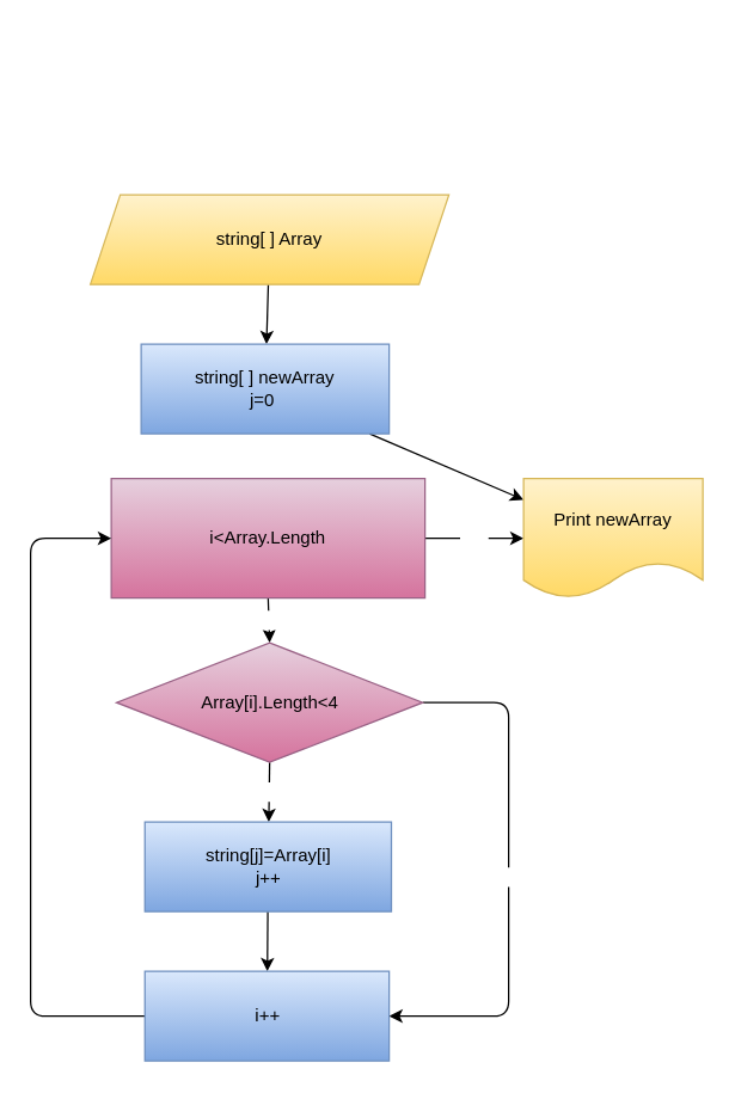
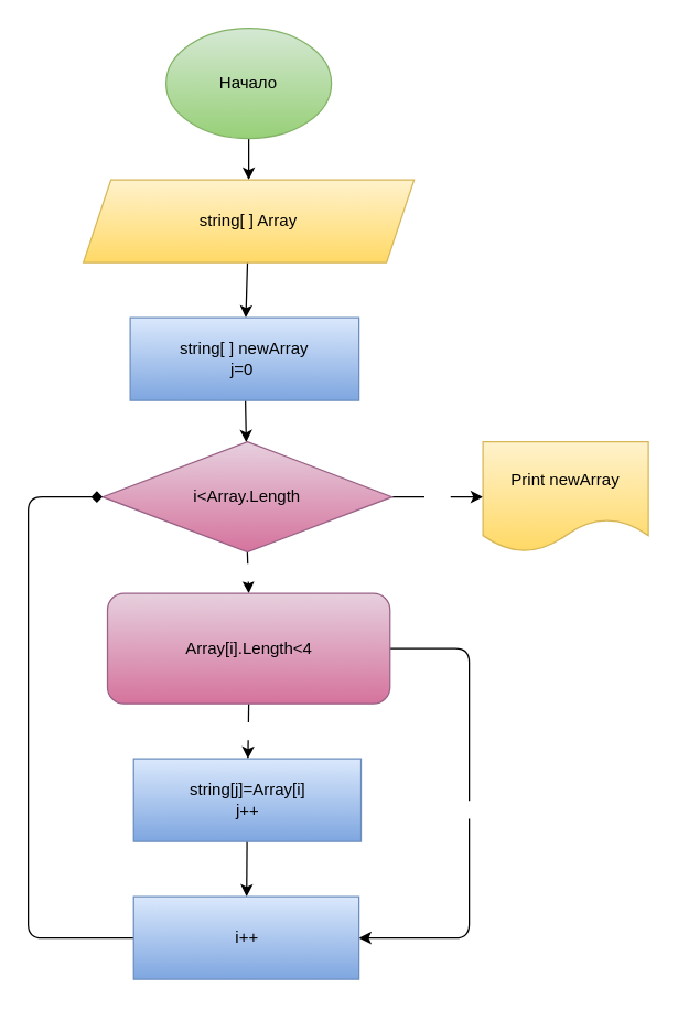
  <mxCell id="0" />
  <mxCell id="1" parent="0" />
+ <mxCell id="2" value="" style="edgeStyle=none;html=1;fontFamily=Helvetica;fontColor=#000000;" edge="1" parent="1" source="3" target="5"><mxGeometry relative="1" as="geometry" /></mxCell>
+ <mxCell id="3" value="Начало" style="ellipse;whiteSpace=wrap;html=1;fillColor=#d5e8d4;gradientColor=#97d077;strokeColor=#82b366;fontFamily=Helvetica;fontColor=#000000;" vertex="1" parent="1"><mxGeometry x="120" y="20" width="120" height="80" as="geometry" /></mxCell>
  <mxCell id="4" value="" style="edgeStyle=none;html=1;fontFamily=Helvetica;fontColor=#000000;" edge="1" parent="1" source="5" target="7"><mxGeometry relative="1" as="geometry" /></mxCell>
  <mxCell id="5" value="string[ ] Array" style="shape=parallelogram;perimeter=parallelogramPerimeter;whiteSpace=wrap;html=1;fixedSize=1;fontFamily=Helvetica;fillColor=#fff2cc;gradientColor=#ffd966;strokeColor=#d6b656;fontColor=#000000;" vertex="1" parent="1"><mxGeometry x="60" y="130" width="240" height="60" as="geometry" /></mxCell>
- <mxCell id="6" value="" style="edgeStyle=none;html=1;fontFamily=Helvetica;fontColor=#000000;" edge="1" parent="1" source="7" target="18"><mxGeometry relative="1" as="geometry" /></mxCell>
+ <mxCell id="6" value="" style="edgeStyle=none;html=1;fontFamily=Helvetica;fontColor=#000000;" edge="1" parent="1" source="7" target="10"><mxGeometry relative="1" as="geometry" /></mxCell>
  <mxCell id="7" value="&lt;font color=&quot;#000000&quot;&gt;string[ ] newArray&lt;br&gt;j=0&amp;nbsp;&lt;/font&gt;" style="rounded=0;whiteSpace=wrap;html=1;fontFamily=Helvetica;fillColor=#dae8fc;gradientColor=#7ea6e0;strokeColor=#6c8ebf;" vertex="1" parent="1"><mxGeometry x="94" y="230" width="166" height="60" as="geometry" /></mxCell>
  <mxCell id="8" value="Да" style="edgeStyle=none;html=1;exitX=0.5;exitY=1;exitDx=0;exitDy=0;entryX=0.5;entryY=0;entryDx=0;entryDy=0;fontFamily=Helvetica;fontColor=#FFFFFF;" edge="1" parent="1" source="10" target="13"><mxGeometry relative="1" as="geometry" /></mxCell>
  <mxCell id="9" value="Нет" style="edgeStyle=none;html=1;fontFamily=Helvetica;fontColor=#FFFFFF;" edge="1" parent="1" source="10" target="18"><mxGeometry relative="1" as="geometry" /></mxCell>
- <mxCell id="10" value="i&amp;lt;Array.Length" style="whiteSpace=wrap;html=1;fontFamily=Helvetica;fillColor=#e6d0de;gradientColor=#d5739d;strokeColor=#996185;fontColor=#000000;rounded=0;" vertex="1" parent="1"><mxGeometry x="74" y="320" width="210" height="80" as="geometry" /></mxCell>
+ <mxCell id="10" value="i&amp;lt;Array.Length" style="rhombus;whiteSpace=wrap;html=1;fontFamily=Helvetica;fillColor=#e6d0de;gradientColor=#d5739d;strokeColor=#996185;fontColor=#000000;" vertex="1" parent="1"><mxGeometry x="74" y="320" width="210" height="80" as="geometry" /></mxCell>
  <mxCell id="11" value="Да" style="edgeStyle=none;html=1;exitX=0.5;exitY=1;exitDx=0;exitDy=0;fontFamily=Helvetica;fontColor=#FFFFFF;" edge="1" parent="1" source="13" target="15"><mxGeometry relative="1" as="geometry" /></mxCell>
  <mxCell id="12" value="Нет" style="edgeStyle=none;html=1;exitX=1;exitY=0.5;exitDx=0;exitDy=0;fontFamily=Helvetica;fontColor=#FFFFFF;entryX=1;entryY=0.5;entryDx=0;entryDy=0;" edge="1" parent="1" source="13" target="17"><mxGeometry relative="1" as="geometry"><mxPoint x="340" y="690" as="targetPoint" /><Array as="points"><mxPoint x="340" y="470" /><mxPoint x="340" y="680" /></Array></mxGeometry></mxCell>
- <mxCell id="13" value="Array[i].Length&amp;lt;4" style="rhombus;whiteSpace=wrap;html=1;fontFamily=Helvetica;fillColor=#e6d0de;gradientColor=#d5739d;strokeColor=#996185;fontColor=#000000;" vertex="1" parent="1"><mxGeometry x="77.5" y="430" width="205" height="80" as="geometry" /></mxCell>
+ <mxCell id="13" value="Array[i].Length&amp;lt;4" style="whiteSpace=wrap;html=1;fontFamily=Helvetica;fillColor=#e6d0de;gradientColor=#d5739d;strokeColor=#996185;fontColor=#000000;rounded=1;" vertex="1" parent="1"><mxGeometry x="77.5" y="430" width="205" height="80" as="geometry" /></mxCell>
  <mxCell id="14" value="" style="edgeStyle=none;html=1;fontFamily=Helvetica;fontColor=#000000;" edge="1" parent="1" source="15" target="17"><mxGeometry relative="1" as="geometry" /></mxCell>
  <mxCell id="15" value="string[j]=Array[i]&lt;br&gt;j++" style="rounded=0;whiteSpace=wrap;html=1;fontFamily=Helvetica;fillColor=#dae8fc;gradientColor=#7ea6e0;strokeColor=#6c8ebf;fontColor=#000000;" vertex="1" parent="1"><mxGeometry x="96.5" y="550" width="165" height="60" as="geometry" /></mxCell>
- <mxCell id="16" style="edgeStyle=none;html=1;exitX=0;exitY=0.5;exitDx=0;exitDy=0;fontFamily=Helvetica;fontColor=#FFFFFF;entryX=0;entryY=0.5;entryDx=0;entryDy=0;" edge="1" parent="1" source="17" target="10"><mxGeometry relative="1" as="geometry"><mxPoint x="-40" y="660" as="targetPoint" /><Array as="points"><mxPoint x="20" y="680" /><mxPoint x="20" y="360" /></Array></mxGeometry></mxCell>
+ <mxCell id="16" style="edgeStyle=none;html=1;exitX=0;exitY=0.5;exitDx=0;exitDy=0;fontFamily=Helvetica;fontColor=#FFFFFF;entryX=0;entryY=0.5;entryDx=0;entryDy=0;endArrow=diamond;" edge="1" parent="1" source="17" target="10"><mxGeometry relative="1" as="geometry"><mxPoint x="-40" y="660" as="targetPoint" /><Array as="points"><mxPoint x="20" y="680" /><mxPoint x="20" y="360" /></Array></mxGeometry></mxCell>
  <mxCell id="17" value="i++" style="rounded=0;whiteSpace=wrap;html=1;fontFamily=Helvetica;fillColor=#dae8fc;gradientColor=#7ea6e0;strokeColor=#6c8ebf;fontColor=#000000;" vertex="1" parent="1"><mxGeometry x="96.5" y="650" width="163.5" height="60" as="geometry" /></mxCell>
  <mxCell id="18" value="Print newArray" style="shape=document;whiteSpace=wrap;html=1;boundedLbl=1;fontFamily=Helvetica;fillColor=#fff2cc;gradientColor=#ffd966;strokeColor=#d6b656;fontColor=#000000;" vertex="1" parent="1"><mxGeometry x="350" y="320" width="120" height="80" as="geometry" /></mxCell>
